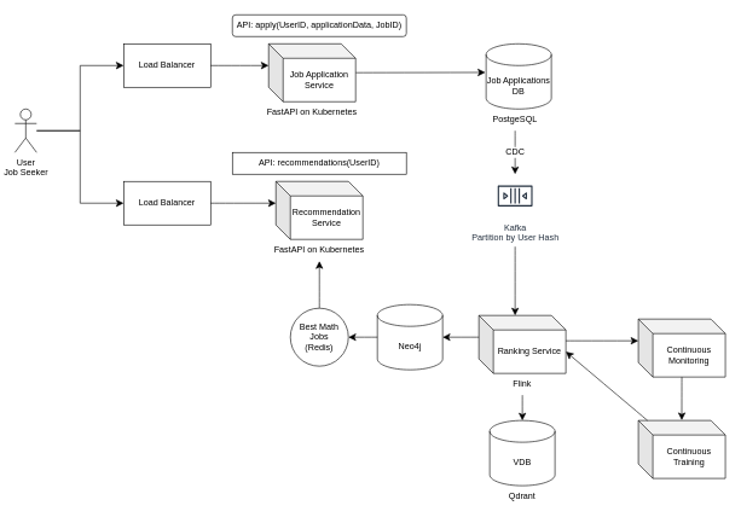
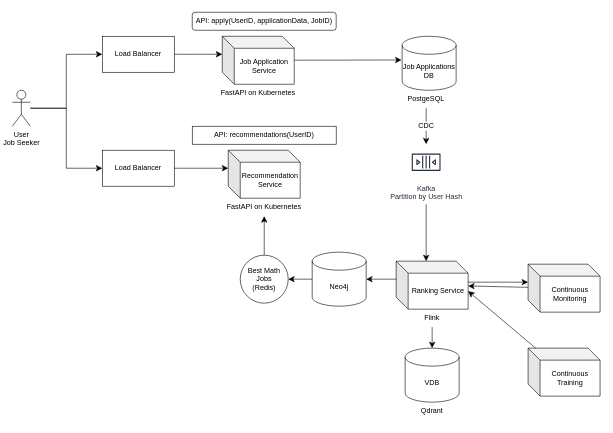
  <mxCell id="0" />
  <mxCell id="1" parent="0" />
  <mxCell id="2" style="edgeStyle=orthogonalEdgeStyle;rounded=0;orthogonalLoop=1;jettySize=auto;html=1;entryX=0;entryY=0.5;entryDx=0;entryDy=0;fontSize=12;startSize=8;endSize=8;" edge="1" parent="1" source="4" target="6"><mxGeometry relative="1" as="geometry" /></mxCell>
  <mxCell id="3" style="edgeStyle=orthogonalEdgeStyle;rounded=0;orthogonalLoop=1;jettySize=auto;html=1;entryX=0;entryY=0.5;entryDx=0;entryDy=0;fontSize=12;startSize=8;endSize=8;" edge="1" parent="1" source="4" target="5"><mxGeometry relative="1" as="geometry" /></mxCell>
  <mxCell id="4" value="User&lt;div&gt;Job Seeker&lt;/div&gt;" style="shape=umlActor;verticalLabelPosition=bottom;verticalAlign=top;html=1;outlineConnect=0;" vertex="1" parent="1"><mxGeometry x="20" y="150" width="30" height="60" as="geometry" /></mxCell>
  <mxCell id="5" value="Load Balancer" style="rounded=0;whiteSpace=wrap;html=1;" vertex="1" parent="1"><mxGeometry x="170" y="60" width="120" height="60" as="geometry" /></mxCell>
  <mxCell id="6" value="Load Balancer" style="rounded=0;whiteSpace=wrap;html=1;" vertex="1" parent="1"><mxGeometry x="170" y="250" width="120" height="60" as="geometry" /></mxCell>
  <mxCell id="7" value="Kafka&lt;div&gt;Partition by User Hash&lt;/div&gt;" style="sketch=0;outlineConnect=0;fontColor=#232F3E;gradientColor=none;strokeColor=#232F3E;fillColor=#ffffff;dashed=0;verticalLabelPosition=bottom;verticalAlign=top;align=center;html=1;fontSize=12;fontStyle=0;aspect=fixed;shape=mxgraph.aws4.resourceIcon;resIcon=mxgraph.aws4.queue;" vertex="1" parent="1"><mxGeometry x="680" y="240" width="60" height="60" as="geometry" /></mxCell>
  <mxCell id="8" value="" style="group" vertex="1" connectable="0" parent="1"><mxGeometry x="670" y="60" width="90" height="120" as="geometry" /></mxCell>
  <mxCell id="9" value="Job Applications DB" style="shape=cylinder3;whiteSpace=wrap;html=1;boundedLbl=1;backgroundOutline=1;size=15;" vertex="1" parent="8"><mxGeometry width="90" height="90" as="geometry" /></mxCell>
  <mxCell id="10" value="PostgeSQL" style="text;html=1;align=center;verticalAlign=middle;whiteSpace=wrap;rounded=0;" vertex="1" parent="8"><mxGeometry x="10" y="90" width="60" height="30" as="geometry" /></mxCell>
  <mxCell id="11" value="CDC" style="edgeStyle=none;curved=1;rounded=0;orthogonalLoop=1;jettySize=auto;html=1;fontSize=12;startSize=8;endSize=8;exitX=0.5;exitY=1;exitDx=0;exitDy=0;" edge="1" parent="1" source="10" target="7"><mxGeometry relative="1" as="geometry" /></mxCell>
  <mxCell id="12" value="Continuous Monitoring" style="shape=cube;whiteSpace=wrap;html=1;boundedLbl=1;backgroundOutline=1;darkOpacity=0.05;darkOpacity2=0.1;" vertex="1" parent="1"><mxGeometry x="880" y="440" width="120" height="80" as="geometry" /></mxCell>
  <mxCell id="13" value="Continuous Training" style="shape=cube;whiteSpace=wrap;html=1;boundedLbl=1;backgroundOutline=1;darkOpacity=0.05;darkOpacity2=0.1;" vertex="1" parent="1"><mxGeometry x="880" y="580" width="120" height="80" as="geometry" /></mxCell>
  <mxCell id="14" value="" style="group" vertex="1" connectable="0" parent="1"><mxGeometry x="675" y="540" width="90" height="120" as="geometry" /></mxCell>
  <mxCell id="15" value="VDB" style="shape=cylinder3;whiteSpace=wrap;html=1;boundedLbl=1;backgroundOutline=1;size=15;" vertex="1" parent="14"><mxGeometry y="40" width="90" height="90" as="geometry" /></mxCell>
  <mxCell id="16" value="Qdrant" style="text;html=1;align=center;verticalAlign=middle;whiteSpace=wrap;rounded=0;" vertex="1" parent="14"><mxGeometry x="15" y="130" width="60" height="30" as="geometry" /></mxCell>
  <mxCell id="17" value="" style="group" vertex="1" connectable="0" parent="1"><mxGeometry x="660" y="435" width="120" height="110" as="geometry" /></mxCell>
  <mxCell id="18" value="Ranking Service" style="shape=cube;whiteSpace=wrap;html=1;boundedLbl=1;backgroundOutline=1;darkOpacity=0.05;darkOpacity2=0.1;" vertex="1" parent="17"><mxGeometry width="120" height="80" as="geometry" /></mxCell>
  <mxCell id="19" value="Flink" style="text;html=1;align=center;verticalAlign=middle;whiteSpace=wrap;rounded=0;" vertex="1" parent="17"><mxGeometry x="30" y="80" width="60" height="30" as="geometry" /></mxCell>
  <mxCell id="20" style="edgeStyle=none;curved=1;rounded=0;orthogonalLoop=1;jettySize=auto;html=1;fontSize=12;startSize=8;endSize=8;" edge="1" parent="1" source="19" target="15"><mxGeometry relative="1" as="geometry" /></mxCell>
  <mxCell id="21" style="edgeStyle=none;curved=1;rounded=0;orthogonalLoop=1;jettySize=auto;html=1;entryX=0;entryY=0;entryDx=50;entryDy=0;entryPerimeter=0;fontSize=12;startSize=8;endSize=8;" edge="1" parent="1" target="18"><mxGeometry relative="1" as="geometry"><mxPoint x="710" y="340" as="sourcePoint" /></mxGeometry></mxCell>
  <mxCell id="22" value="" style="group" vertex="1" connectable="0" parent="1"><mxGeometry x="520" y="420" width="90" height="120" as="geometry" /></mxCell>
  <mxCell id="23" value="Neo4j" style="shape=cylinder3;whiteSpace=wrap;html=1;boundedLbl=1;backgroundOutline=1;size=15;" vertex="1" parent="22"><mxGeometry width="90" height="90" as="geometry" /></mxCell>
  <mxCell id="24" style="edgeStyle=none;curved=1;rounded=0;orthogonalLoop=1;jettySize=auto;html=1;entryX=0.5;entryY=1;entryDx=0;entryDy=0;fontSize=12;startSize=8;endSize=8;" edge="1" parent="1" source="25" target="37"><mxGeometry relative="1" as="geometry" /></mxCell>
  <mxCell id="25" value="Best Math Jobs&lt;div&gt;(Redis)&lt;/div&gt;" style="ellipse;whiteSpace=wrap;html=1;aspect=fixed;" vertex="1" parent="1"><mxGeometry x="400" y="425" width="80" height="80" as="geometry" /></mxCell>
  <mxCell id="26" style="edgeStyle=none;curved=1;rounded=0;orthogonalLoop=1;jettySize=auto;html=1;fontSize=12;startSize=8;endSize=8;entryX=1;entryY=0.5;entryDx=0;entryDy=0;" edge="1" parent="1" source="23" target="25"><mxGeometry relative="1" as="geometry"><mxPoint x="350" y="610" as="targetPoint" /></mxGeometry></mxCell>
  <mxCell id="27" style="edgeStyle=none;curved=1;rounded=0;orthogonalLoop=1;jettySize=auto;html=1;entryX=0;entryY=0;entryDx=0;entryDy=30;entryPerimeter=0;fontSize=12;startSize=8;endSize=8;" edge="1" parent="1" source="6" target="36"><mxGeometry relative="1" as="geometry" /></mxCell>
  <mxCell id="28" style="edgeStyle=none;curved=1;rounded=0;orthogonalLoop=1;jettySize=auto;html=1;entryX=0;entryY=0;entryDx=0;entryDy=30;entryPerimeter=0;fontSize=12;startSize=8;endSize=8;" edge="1" parent="1" source="5" target="40"><mxGeometry relative="1" as="geometry" /></mxCell>
  <mxCell id="29" style="edgeStyle=none;curved=1;rounded=0;orthogonalLoop=1;jettySize=auto;html=1;entryX=-0.012;entryY=0.439;entryDx=0;entryDy=0;entryPerimeter=0;fontSize=12;startSize=8;endSize=8;" edge="1" parent="1" source="40" target="9"><mxGeometry relative="1" as="geometry" /></mxCell>
  <mxCell id="30" style="edgeStyle=none;curved=1;rounded=0;orthogonalLoop=1;jettySize=auto;html=1;entryX=1;entryY=0.5;entryDx=0;entryDy=0;entryPerimeter=0;fontSize=12;startSize=8;endSize=8;exitX=0;exitY=0;exitDx=0;exitDy=30;exitPerimeter=0;" edge="1" parent="1" source="18" target="23"><mxGeometry relative="1" as="geometry" /></mxCell>
  <mxCell id="31" style="edgeStyle=none;curved=1;rounded=0;orthogonalLoop=1;jettySize=auto;html=1;entryX=0;entryY=0;entryDx=0;entryDy=30;entryPerimeter=0;fontSize=12;startSize=8;endSize=8;" edge="1" parent="1" target="12"><mxGeometry relative="1" as="geometry"><mxPoint x="780" y="470" as="sourcePoint" /></mxGeometry></mxCell>
- <mxCell id="32" style="edgeStyle=none;curved=1;rounded=0;orthogonalLoop=1;jettySize=auto;html=1;entryX=0.499;entryY=-0.005;entryDx=0;entryDy=0;entryPerimeter=0;fontSize=12;startSize=8;endSize=8;" edge="1" parent="1" source="12" target="13"><mxGeometry relative="1" as="geometry" /></mxCell>
+ <mxCell id="32" style="edgeStyle=none;curved=1;rounded=0;orthogonalLoop=1;jettySize=auto;html=1;fontSize=12;startSize=8;endSize=8;" edge="1" parent="1" source="12" target="18"><mxGeometry relative="1" as="geometry" /></mxCell>
  <mxCell id="33" style="edgeStyle=none;curved=1;rounded=0;orthogonalLoop=1;jettySize=auto;html=1;entryX=0;entryY=0;entryDx=120;entryDy=50;entryPerimeter=0;fontSize=12;startSize=8;endSize=8;" edge="1" parent="1" source="13" target="18"><mxGeometry relative="1" as="geometry" /></mxCell>
  <mxCell id="34" value="" style="group" vertex="1" connectable="0" parent="1"><mxGeometry x="320" y="210" width="240" height="150" as="geometry" /></mxCell>
  <mxCell id="35" value="API: recommendations(UserID)" style="whiteSpace=wrap;html=1;rounded=0;" vertex="1" parent="34"><mxGeometry width="240" height="30" as="geometry" /></mxCell>
  <mxCell id="36" value="Recommendation Service" style="shape=cube;whiteSpace=wrap;html=1;boundedLbl=1;backgroundOutline=1;darkOpacity=0.05;darkOpacity2=0.1;" vertex="1" parent="34"><mxGeometry x="60" y="40" width="120" height="80" as="geometry" /></mxCell>
  <mxCell id="37" value="FastAPI on Kubernetes" style="text;html=1;align=center;verticalAlign=middle;whiteSpace=wrap;rounded=0;" vertex="1" parent="34"><mxGeometry x="50" y="120" width="140" height="30" as="geometry" /></mxCell>
  <mxCell id="38" value="" style="group" vertex="1" connectable="0" parent="1"><mxGeometry x="320" y="20" width="240" height="150" as="geometry" /></mxCell>
  <mxCell id="39" value="" style="group" vertex="1" connectable="0" parent="38"><mxGeometry x="40" y="40" width="140" height="110" as="geometry" /></mxCell>
  <mxCell id="40" value="Job Application Service" style="shape=cube;whiteSpace=wrap;html=1;boundedLbl=1;backgroundOutline=1;darkOpacity=0.05;darkOpacity2=0.1;" vertex="1" parent="39"><mxGeometry x="10" width="120" height="80" as="geometry" /></mxCell>
  <mxCell id="41" value="FastAPI on Kubernetes" style="text;html=1;align=center;verticalAlign=middle;whiteSpace=wrap;rounded=0;" vertex="1" parent="39"><mxGeometry y="80" width="140" height="30" as="geometry" /></mxCell>
  <mxCell id="42" value="API: apply(UserID, applicationData, JobID)" style="rounded=1;whiteSpace=wrap;html=1;" vertex="1" parent="38"><mxGeometry width="240" height="30" as="geometry" /></mxCell>
